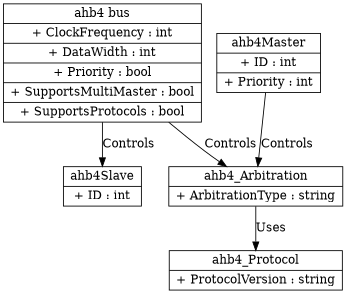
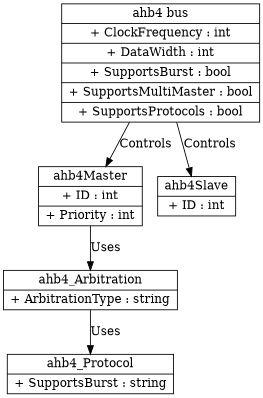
  digraph {
    node [shape=record]
-   n1 [label="{ahb4 bus|+ ClockFrequency : int|+ DataWidth : int|+ Priority : bool|+ SupportsMultiMaster : bool|+ SupportsProtocols : bool}"]
+   n1 [label="{ahb4 bus|+ ClockFrequency : int|+ DataWidth : int|+ SupportsBurst : bool|+ SupportsMultiMaster : bool|+ SupportsProtocols : bool}"]
    n2 [label="{ahb4Master|+ ID : int|+ Priority : int}"]
    n3 [label="{ahb4Slave|+ ID : int}"]
    n4 [label="{ahb4_Arbitration|+ ArbitrationType : string}"]
-   n5 [label="{ahb4_Protocol|+ ProtocolVersion : string}"]
-   n1 -> n4 [label=Controls]
+   n5 [label="{ahb4_Protocol|+ SupportsBurst : string}"]
+   n1 -> n2 [label=Controls]
    n1 -> n3 [label=Controls]
-   n2 -> n4 [label=Controls]
+   n2 -> n4 [label=Uses]
    n4 -> n5 [label=Uses]
  }
